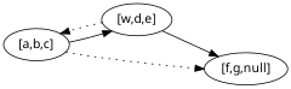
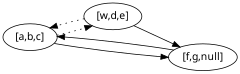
  digraph {
    rankdir=LR
    node [fontname=Courrier]
    n1 [label="[a,b,c]"]
    n2 [label="[w,d,e]"]
    n3 [label="[f,g,null]"]
-   n1 -> n2
-   n1 -> n3 [style=dotted]
+   n1 -> n2 [style=dotted]
+   n1 -> n3 [style=solid]
    n2 -> n1 [style=dotted]
    n2 -> n3
+   n3 -> n1
  }
